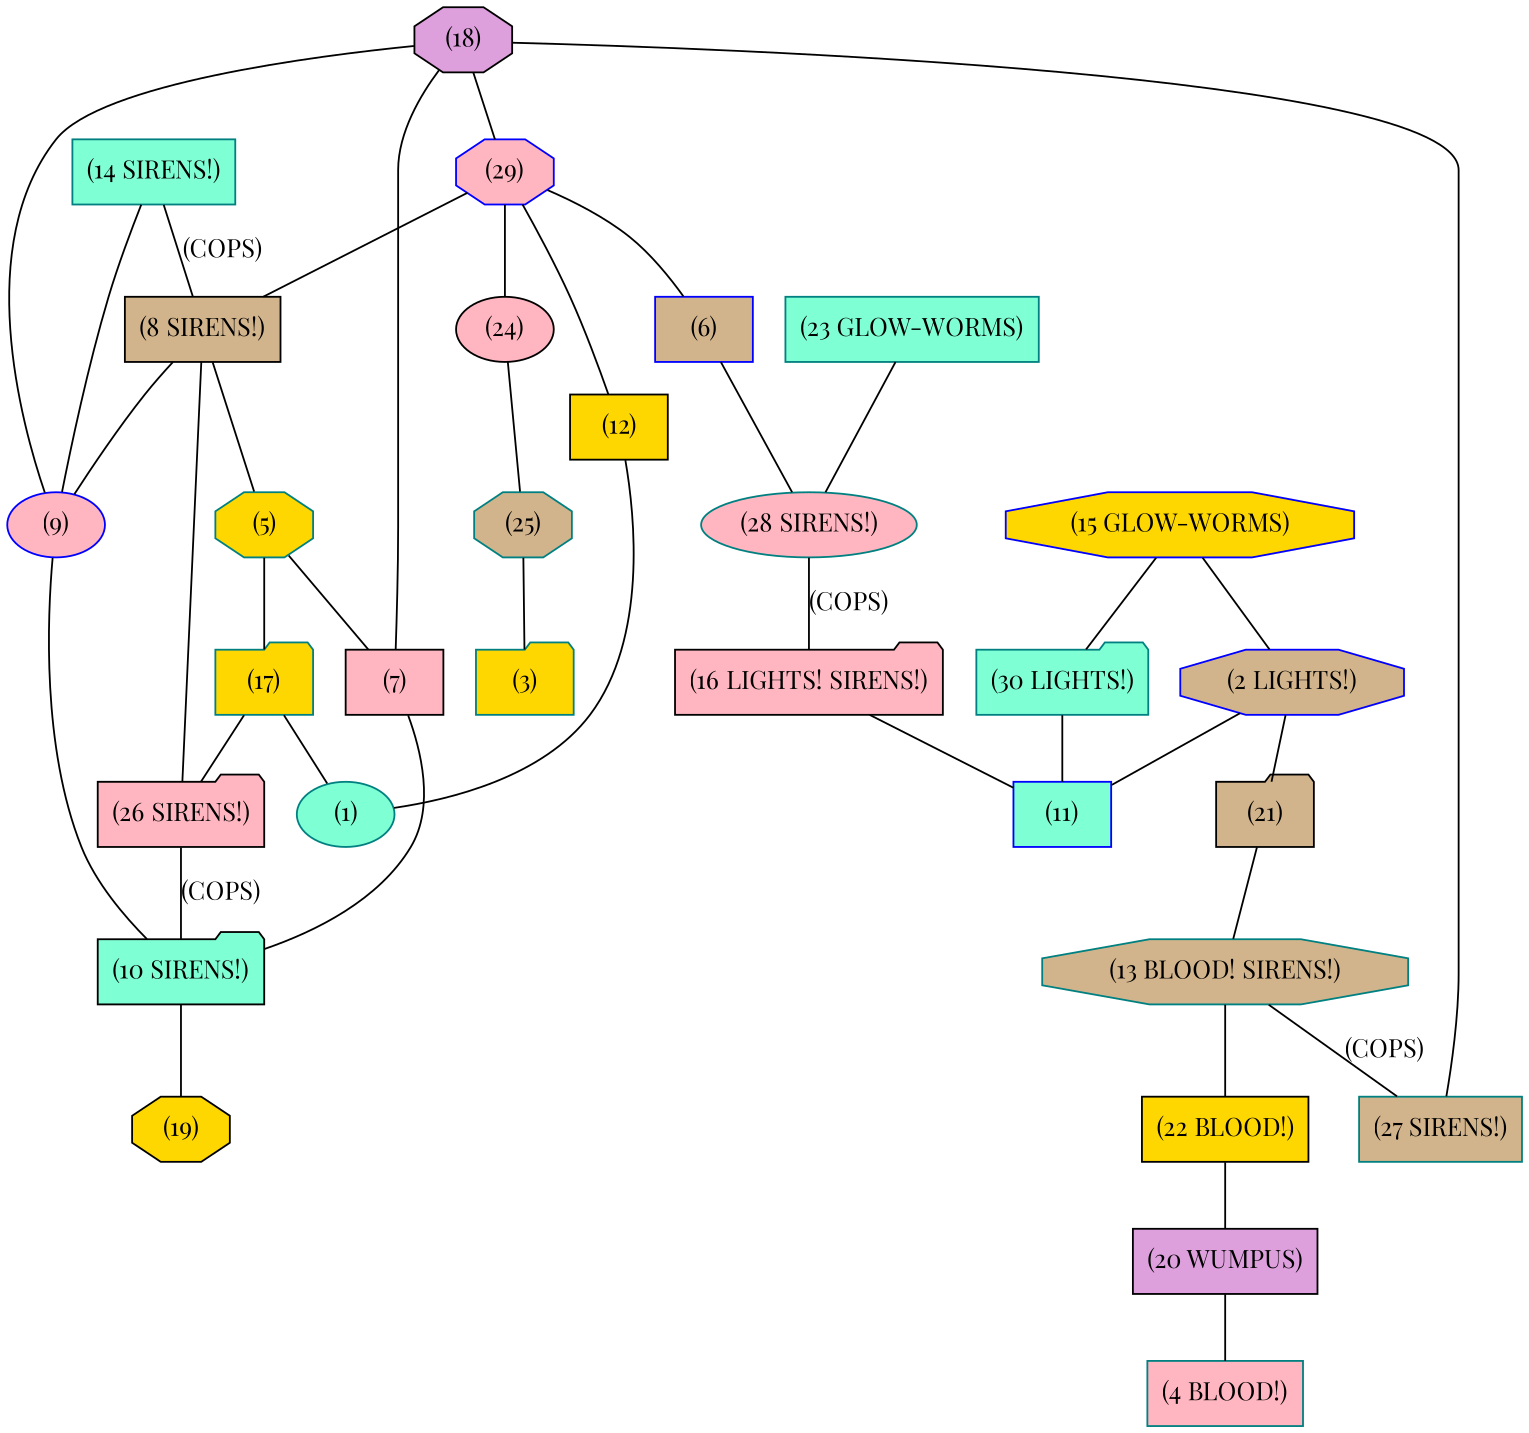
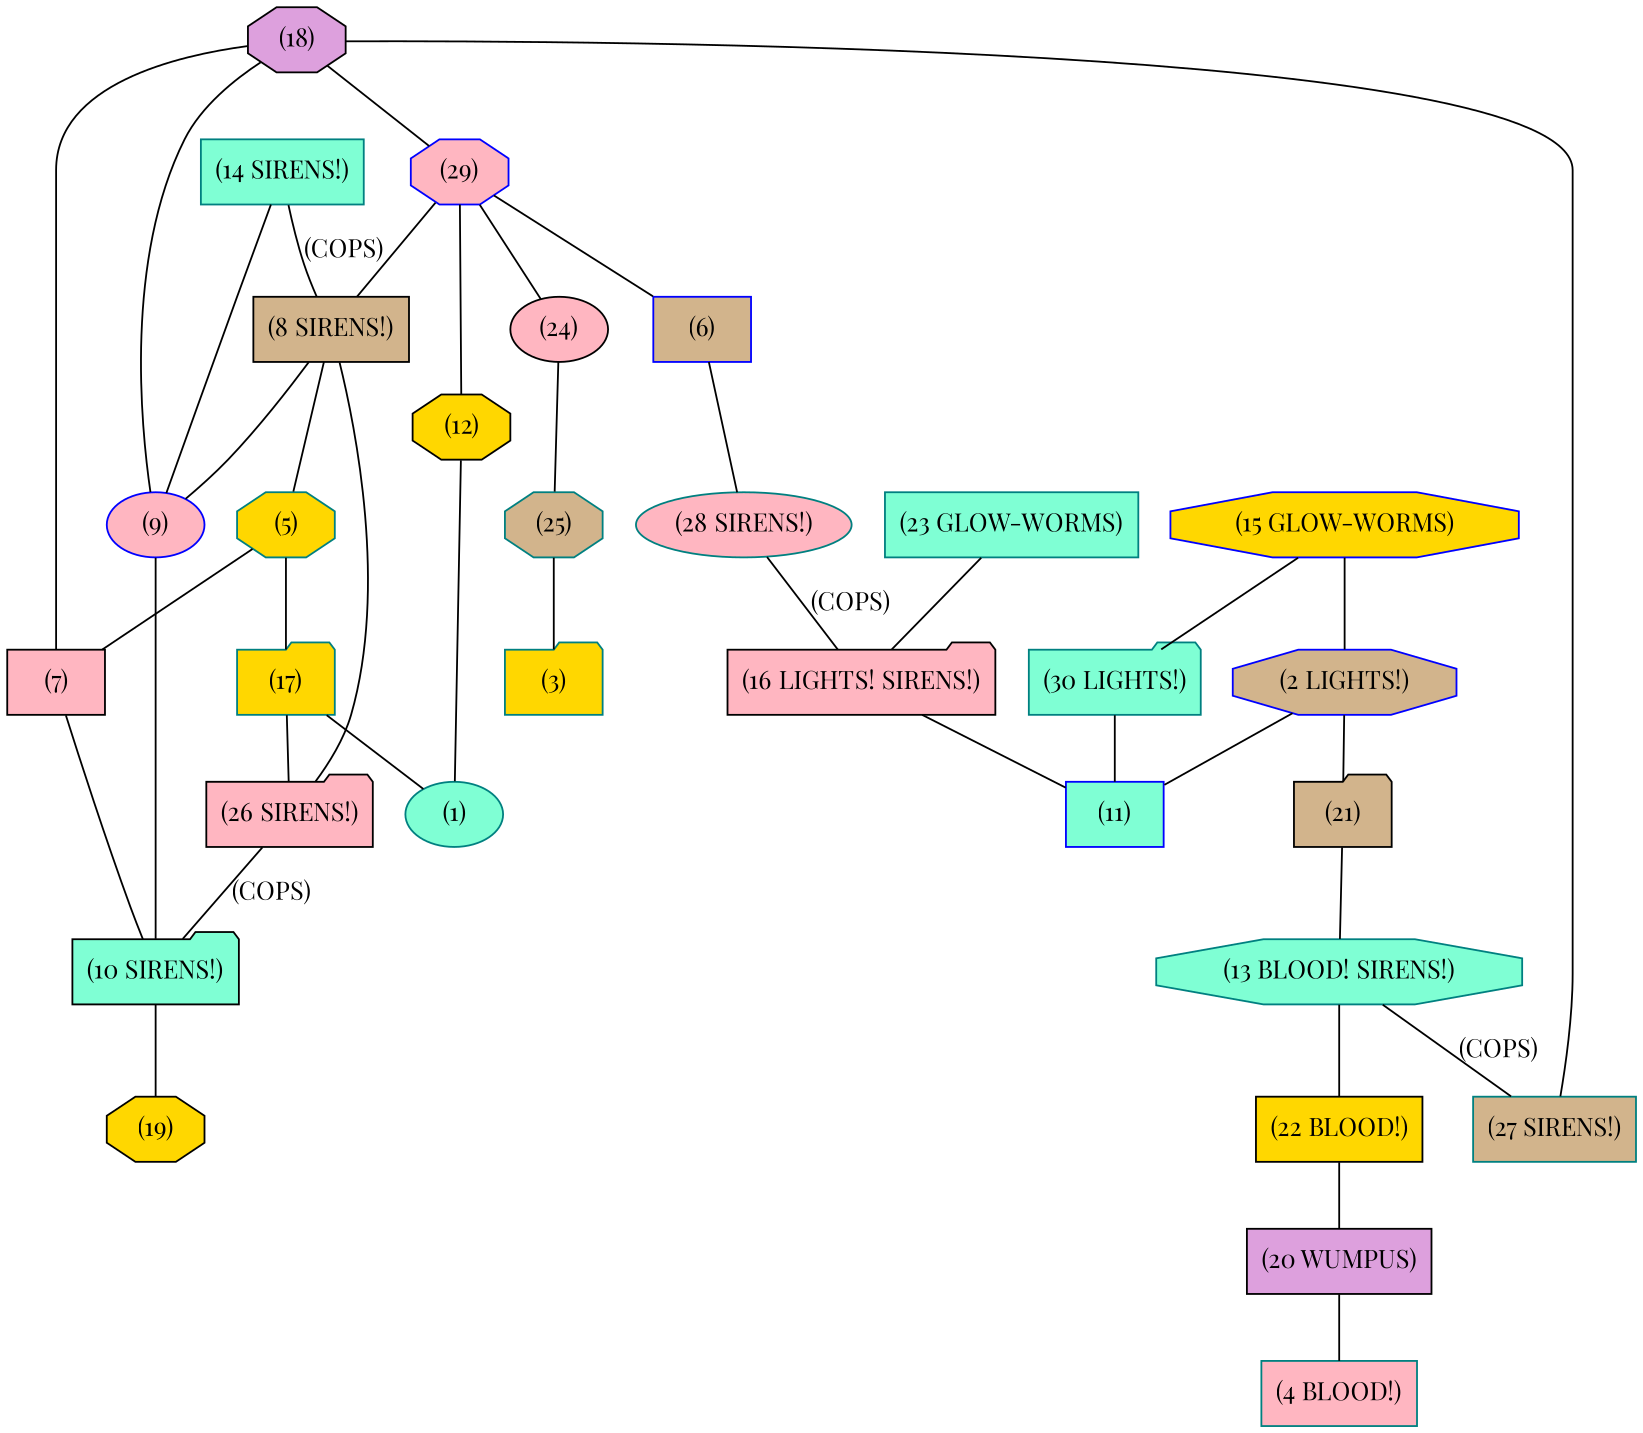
  graph {
    fontname="Playfair Display"
    node [color=teal fillcolor=lightpink fontname="Playfair Display" shape=box style=filled]
    edge [fontname="Playfair Display"]
    n1 [fillcolor=aquamarine label="(1)" shape=ellipse]
    n2 [color=blue fillcolor=tan label="(2 LIGHTS!)" shape=octagon]
    n3 [color=blue fillcolor=aquamarine label="(11)"]
    n4 [color=black fillcolor=tan label="(21)" shape=folder]
    n5 [fillcolor=gold label="(17)" shape=folder]
    n6 [color=black label="(26 SIRENS!)" shape=folder]
-   n7 [fillcolor=tan label="(13 BLOOD! SIRENS!)" shape=octagon]
+   n7 [fillcolor=aquamarine label="(13 BLOOD! SIRENS!)" shape=octagon]
    n8 [fillcolor=gold label="(3)" shape=folder]
    n9 [label="(4 BLOOD!)"]
    n10 [fillcolor=gold label="(5)" shape=octagon]
    n11 [color=black label="(7)"]
    n12 [color=black fillcolor=aquamarine label="(10 SIRENS!)" shape=folder]
    n13 [color=blue fillcolor=tan label="(6)"]
    n14 [label="(28 SIRENS!)" shape=ellipse]
    n15 [color=black label="(16 LIGHTS! SIRENS!)" shape=folder]
    n16 [color=black fillcolor=gold label="(19)" shape=octagon]
    n17 [color=black fillcolor=tan label="(8 SIRENS!)"]
    n18 [color=blue label="(9)" shape=ellipse]
-   n19 [color=black fillcolor=gold label="(12)"]
+   n19 [color=black fillcolor=gold label="(12)" shape=octagon]
    n20 [color=black fillcolor=gold label="(22 BLOOD!)"]
    n21 [fillcolor=tan label="(27 SIRENS!)"]
    n22 [color=black fillcolor=plum label="(20 WUMPUS)"]
    n23 [fillcolor=aquamarine label="(14 SIRENS!)"]
    n24 [color=blue fillcolor=gold label="(15 GLOW-WORMS)" shape=octagon]
    n25 [fillcolor=aquamarine label="(30 LIGHTS!)" shape=folder]
    n26 [fillcolor=aquamarine label="(23 GLOW-WORMS)"]
    n27 [color=black fillcolor=plum label="(18)" shape=octagon]
    n28 [color=blue label="(29)" shape=octagon]
    n29 [color=black label="(24)" shape=ellipse]
    n30 [fillcolor=tan label="(25)" shape=octagon]
    n2 -- n3
    n2 -- n4
    n4 -- n7
    n5 -- n1
    n5 -- n6
    n6 -- n12 [label="(COPS)"]
    n7 -- n20
    n7 -- n21 [label="(COPS)"]
    n10 -- n5
    n10 -- n11
    n11 -- n12
    n12 -- n16
    n13 -- n14
    n14 -- n15 [label="(COPS)"]
    n15 -- n3
    n17 -- n6
    n17 -- n10
    n17 -- n18
    n18 -- n12
    n19 -- n1
    n20 -- n22
    n22 -- n9
    n23 -- n17 [label="(COPS)"]
    n23 -- n18
    n24 -- n2
    n24 -- n25
    n25 -- n3
-   n26 -- n14
+   n26 -- n15
    n27 -- n11
    n27 -- n18
    n27 -- n21
    n27 -- n28
    n28 -- n13
    n28 -- n17
    n28 -- n19
    n28 -- n29
    n29 -- n30
    n30 -- n8
  }
